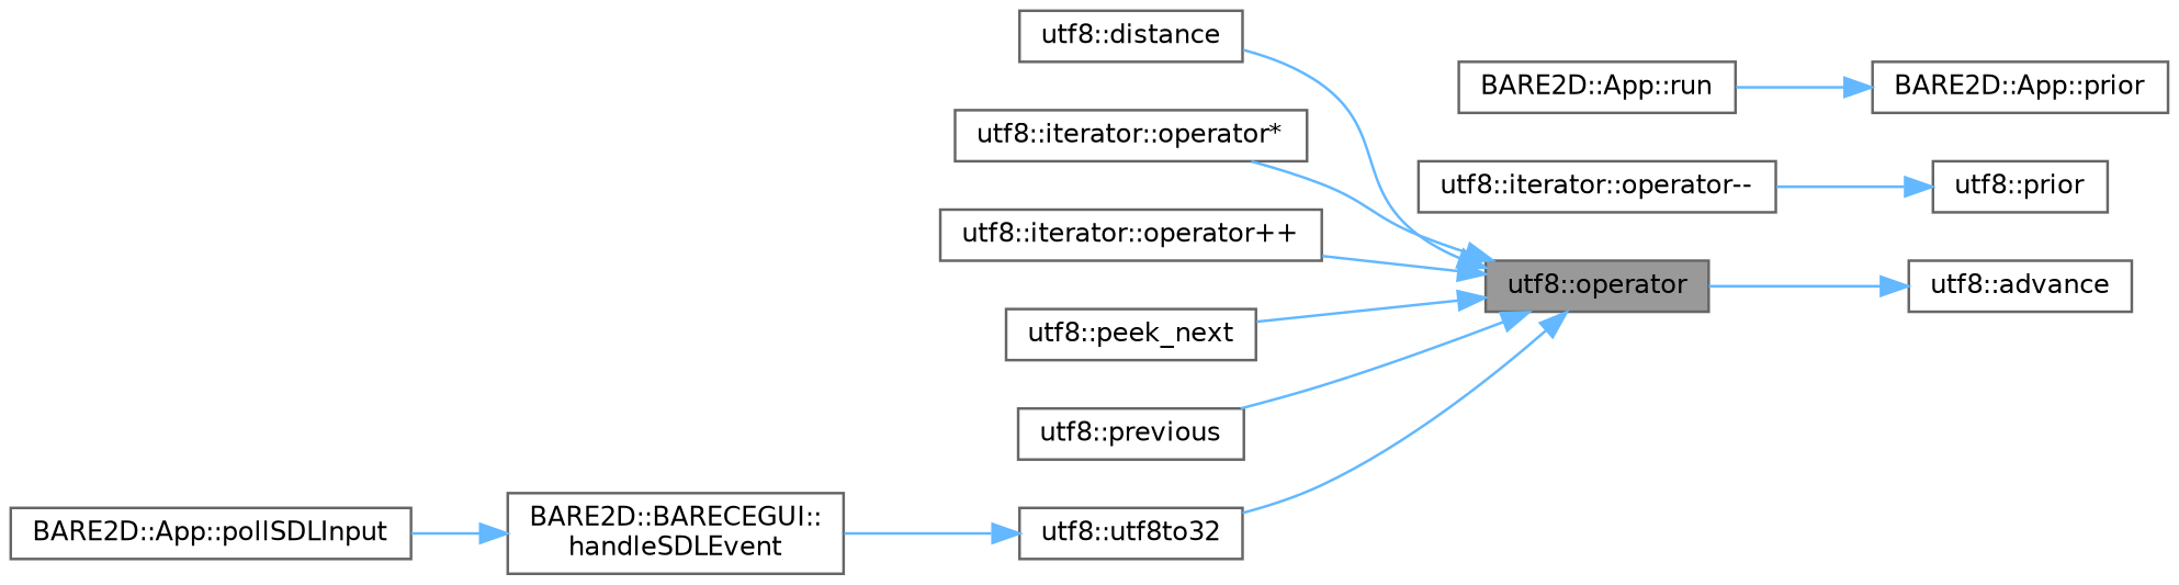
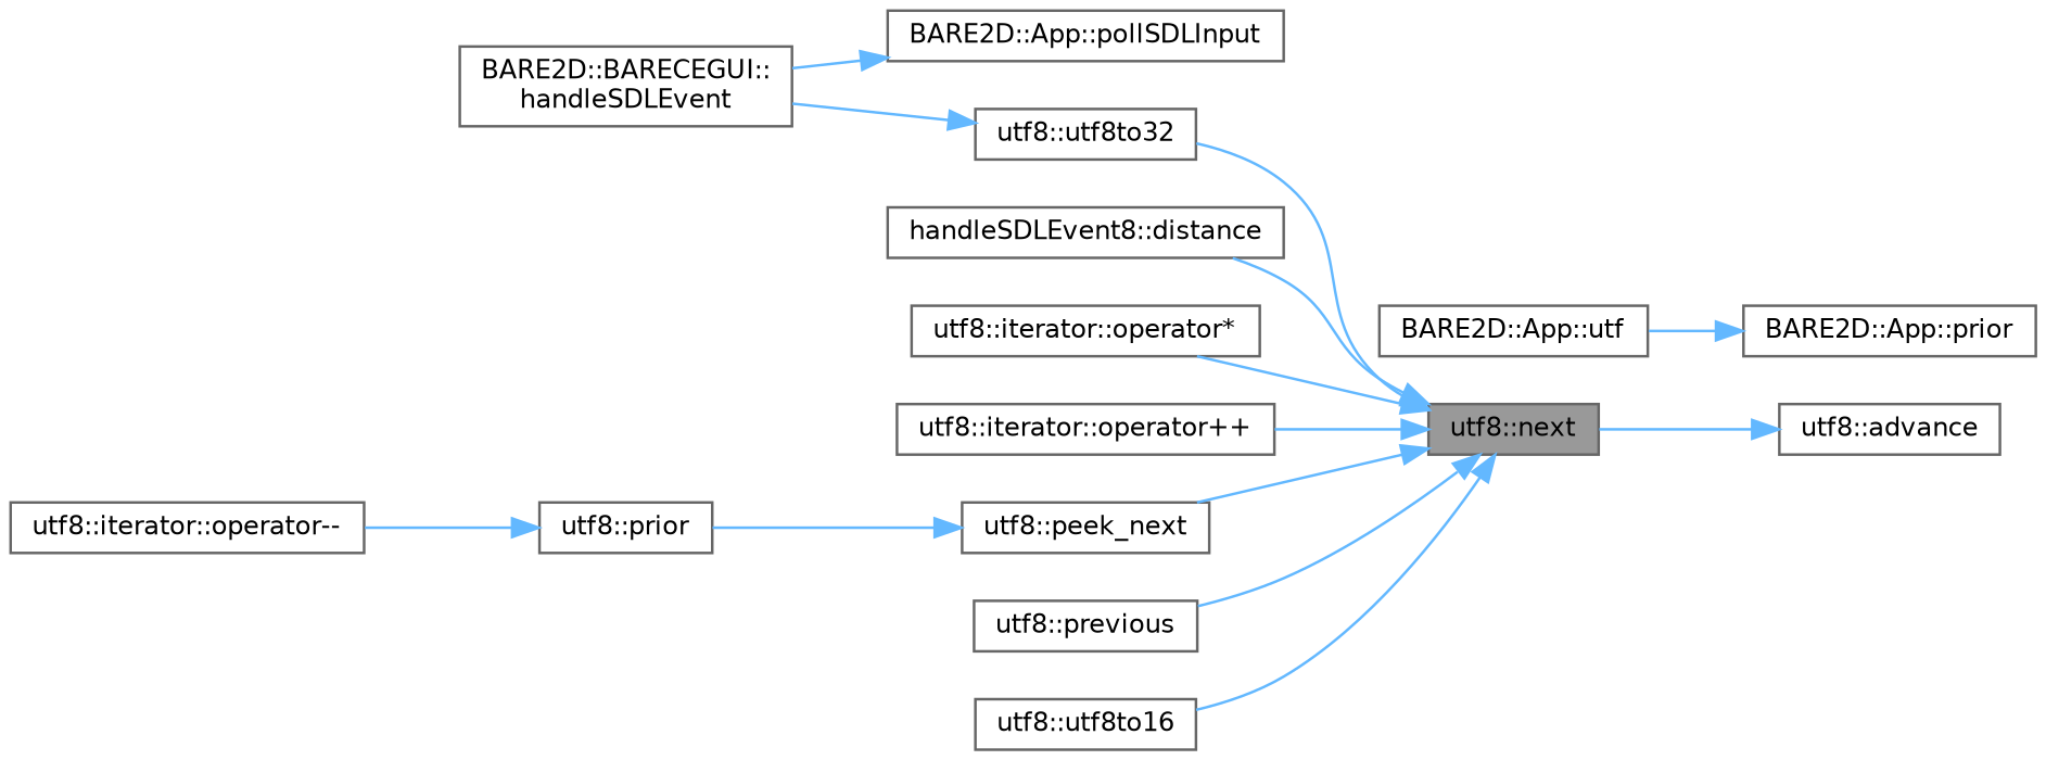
  digraph {
    rankdir=RL
    node [color=grey40 fillcolor=white fontname=Helvetica fontsize=10 shape=box style=filled]
    edge [color=steelblue1 dir=back fontname=Helvetica fontsize=10 labelfontname=Helvetica labelfontsize=10 style=solid]
-   n1 [color=gray40 fillcolor=grey60 fontcolor=black height=0.2 label="utf8::operator" width=0.4]
-   n2 [height=0.2 label="utf8::distance" width=0.4]
+   n1 [color=gray40 fillcolor=grey60 fontcolor=black height=0.2 label="utf8::next" width=0.4]
+   n2 [height=0.2 label="handleSDLEvent8::distance" width=0.4]
    n3 [height=0.2 label="utf8::iterator::operator*" width=0.4]
    n4 [height=0.2 label="utf8::iterator::operator++" width=0.4]
    n5 [height=0.2 label="utf8::peek_next" width=0.4]
    n6 [height=0.2 label="utf8::previous" width=0.4]
+   n7 [height=0.2 label="utf8::utf8to16" width=0.4]
    n8 [height=0.2 label="utf8::utf8to32" width=0.4]
    n9 [height=0.2 label="utf8::advance" width=0.4]
    n10 [height=0.2 label="utf8::prior" width=0.4]
    n11 [height=0.2 label="BARE2D::BARECEGUI::\lhandleSDLEvent" width=0.4]
    n12 [height=0.2 label="utf8::iterator::operator--" width=0.4]
    n13 [height=0.2 label="BARE2D::App::pollSDLInput" width=0.4]
    n14 [height=0.2 label="BARE2D::App::prior" width=0.4]
-   n15 [height=0.2 label="BARE2D::App::run" width=0.4]
+   n15 [height=0.2 label="BARE2D::App::utf" width=0.4]
    n1 -> n2
    n1 -> n3
    n1 -> n4
    n1 -> n5
    n1 -> n6
+   n1 -> n7
    n1 -> n8
+   n5 -> n10
    n8 -> n11
    n9 -> n1
    n10 -> n12
-   n11 -> n13
+   n13 -> n11
    n14 -> n15
  }
